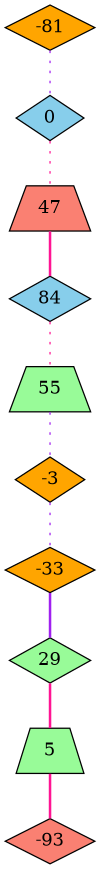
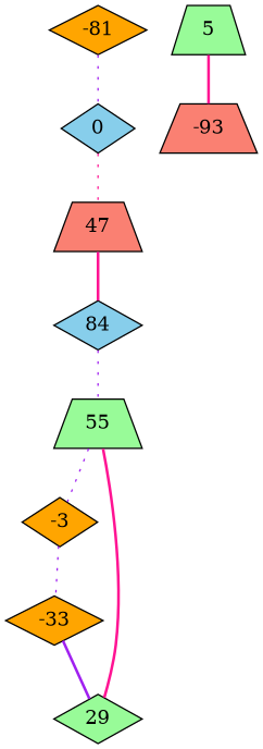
  graph {
    rankdir=TB
    node [fillcolor=orange shape=diamond style=filled]
    edge [color=deeppink style=dotted]
    0 [fillcolor=skyblue]
    -81
    47 [fillcolor=salmon shape=trapezium]
    84 [fillcolor=skyblue]
    55 [fillcolor=palegreen shape=trapezium]
    -3
    -33
    29 [fillcolor=palegreen]
    5 [fillcolor=palegreen shape=trapezium]
-   -93 [fillcolor=salmon]
+   -93 [fillcolor=salmon shape=trapezium]
    0 -- 47
    -81 -- 0 [color=purple]
    47 -- 84 [style=bold]
-   84 -- 55
+   84 -- 55 [color=purple]
    55 -- -3 [color=purple]
    -3 -- -33 [color=purple]
    -33 -- 29 [color=purple style=bold]
-   29 -- 5 [style=bold]
+   29 -- 55 [style=bold]
    5 -- -93 [style=bold]
  }
